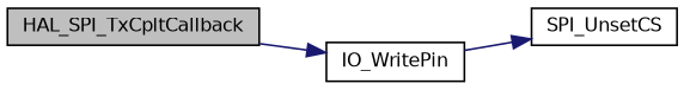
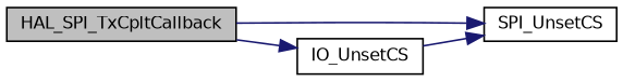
  digraph {
    rankdir=LR
    node [color=black fillcolor=white fontname=Helvetica fontsize=10 shape=record style=filled]
    edge [color=midnightblue fontname=Helvetica fontsize=10 labelfontname=Helvetica labelfontsize=10 style=solid]
    n1 [fillcolor=grey75 fontcolor=black height=0.2 label=HAL_SPI_TxCpltCallback width=0.4]
    n2 [height=0.2 label=SPI_UnsetCS width=0.4]
-   n3 [height=0.2 label=IO_WritePin width=0.4]
+   n3 [height=0.2 label=IO_UnsetCS width=0.4]
+   n1 -> n2
    n1 -> n3
    n3 -> n2
  }
